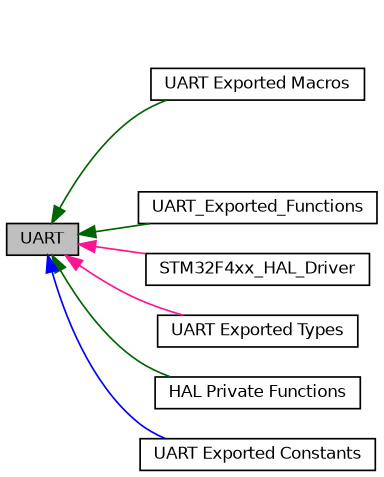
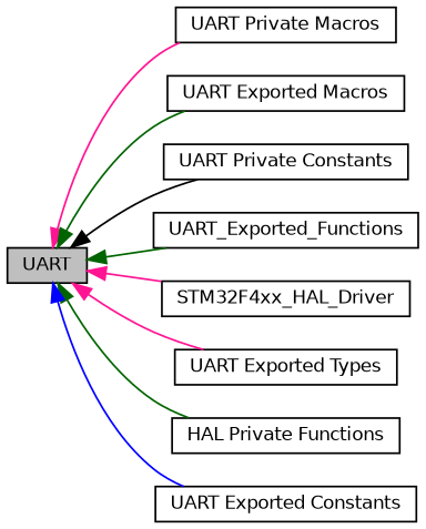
  digraph {
    rankdir=LR
    node [color=black fillcolor=white fontname=Helvetica fontsize=10 shape=box style=filled]
    edge [color=deeppink dir=back fontname=Helvetica fontsize=10 labelfontname=Helvetica labelfontsize=10 shape=plaintext style=solid]
+   n1 [height=0.2 label="UART Private Macros" width=0.4]
    n2 [height=0.2 label="UART Exported Macros" width=0.4]
+   n3 [height=0.2 label="UART Private Constants" width=0.4]
    n4 [height=0.2 label=UART_Exported_Functions width=0.4]
    n5 [height=0.2 label=STM32F4xx_HAL_Driver width=0.4]
    n6 [fillcolor=grey75 fontcolor=black height=0.2 label=UART width=0.4]
    n7 [height=0.2 label="UART Exported Types" width=0.4]
    n8 [height=0.2 label="HAL Private Functions" width=0.4]
    n9 [height=0.2 label="UART Exported Constants" width=0.4]
+   n6 -> n1
    n6 -> n2 [color=darkgreen]
+   n6 -> n3 [color=black]
    n6 -> n4 [color=darkgreen]
    n6 -> n5
    n6 -> n7
    n6 -> n8 [color=darkgreen]
    n6 -> n9 [color=blue]
  }
